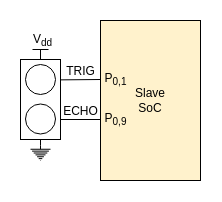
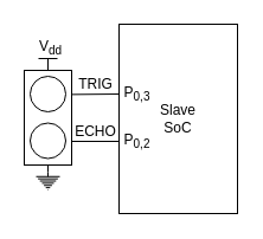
  <mxCell id="0" />
  <mxCell id="1" parent="0" />
- <mxCell id="2" value="Slave&lt;div&gt;SoC&lt;/div&gt;" style="rounded=0;whiteSpace=wrap;html=1;snapToPoint=1;arcSize=12;fillColor=#fff2cc;" parent="1" vertex="1"><mxGeometry x="100" y="20" width="100" height="160" as="geometry" /></mxCell>
+ <mxCell id="2" value="Slave&lt;div&gt;SoC&lt;/div&gt;" style="rounded=0;whiteSpace=wrap;html=1;snapToPoint=1;arcSize=12;" parent="1" vertex="1"><mxGeometry x="100" y="20" width="100" height="160" as="geometry" /></mxCell>
  <mxCell id="3" value="V&lt;sub&gt;dd&lt;/sub&gt;" style="verticalLabelPosition=top;verticalAlign=bottom;shape=mxgraph.electrical.signal_sources.vdd;shadow=0;dashed=0;align=center;strokeWidth=1;fontSize=24;html=1;flipV=1;noLabel=1;" parent="1" vertex="1"><mxGeometry x="32" y="49" width="16" height="10" as="geometry" /></mxCell>
  <mxCell id="4" value="V&lt;sub&gt;dd&lt;/sub&gt;" style="text;html=1;align=center;verticalAlign=middle;resizable=1;points=[];autosize=1;strokeColor=none;fillColor=none;strokeWidth=1;" parent="1" vertex="1"><mxGeometry x="22" y="30" width="40" height="20" as="geometry" /></mxCell>
  <mxCell id="5" value="" style="pointerEvents=1;verticalLabelPosition=bottom;shadow=0;dashed=0;align=center;html=1;verticalAlign=top;shape=mxgraph.electrical.signal_sources.protective_earth;strokeWidth=1;" parent="1" vertex="1"><mxGeometry x="30" y="145" width="20" height="15" as="geometry" /></mxCell>
  <mxCell id="6" value="" style="endArrow=none;html=1;rounded=0;entryX=0;entryY=0.25;entryDx=0;entryDy=0;entryPerimeter=0;exitX=0.5;exitY=0;exitDx=0;exitDy=0;exitPerimeter=0;" parent="1" source="5" edge="1"><mxGeometry width="50" height="50" relative="1" as="geometry"><mxPoint x="150" y="189" as="sourcePoint" /><mxPoint x="40" y="139" as="targetPoint" /></mxGeometry></mxCell>
  <mxCell id="7" value="" style="endArrow=none;html=1;rounded=0;entryX=0;entryY=0.7;entryDx=0;entryDy=0;entryPerimeter=0;exitX=0.255;exitY=0.066;exitDx=0;exitDy=0;exitPerimeter=0;" parent="1" source="9" edge="1"><mxGeometry width="50" height="50" relative="1" as="geometry"><mxPoint x="30" y="79" as="sourcePoint" /><mxPoint x="100" y="79" as="targetPoint" /></mxGeometry></mxCell>
  <mxCell id="8" value="" style="endArrow=none;html=1;rounded=0;entryX=0;entryY=0.9;entryDx=0;entryDy=0;entryPerimeter=0;exitX=0.75;exitY=0;exitDx=0;exitDy=0;" parent="1" source="9" edge="1"><mxGeometry width="50" height="50" relative="1" as="geometry"><mxPoint x="30" y="119" as="sourcePoint" /><mxPoint x="100" y="119" as="targetPoint" /></mxGeometry></mxCell>
  <mxCell id="9" value="" style="rounded=0;whiteSpace=wrap;html=1;direction=south;" parent="1" vertex="1"><mxGeometry x="20" y="59" width="40" height="80" as="geometry" /></mxCell>
  <mxCell id="10" value="" style="ellipse;whiteSpace=wrap;html=1;aspect=fixed;" parent="1" vertex="1"><mxGeometry x="25" y="64" width="30" height="30" as="geometry" /></mxCell>
  <mxCell id="11" value="" style="ellipse;whiteSpace=wrap;html=1;aspect=fixed;" parent="1" vertex="1"><mxGeometry x="25" y="103.5" width="30" height="30" as="geometry" /></mxCell>
  <mxCell id="12" value="TRIG" style="text;html=1;align=center;verticalAlign=middle;resizable=0;points=[];autosize=1;strokeColor=none;fillColor=none;" vertex="1" parent="1"><mxGeometry x="55" y="56" width="50" height="30" as="geometry" /></mxCell>
  <mxCell id="13" value="ECHO" style="text;html=1;align=center;verticalAlign=middle;resizable=0;points=[];autosize=1;strokeColor=none;fillColor=none;" vertex="1" parent="1"><mxGeometry x="50" y="96" width="60" height="30" as="geometry" /></mxCell>
- <mxCell id="14" value="P&lt;sub&gt;0,1&lt;/sub&gt;" style="text;html=1;align=center;verticalAlign=middle;resizable=0;points=[];autosize=1;strokeColor=none;fillColor=none;" vertex="1" parent="1"><mxGeometry x="90" y="64" width="50" height="30" as="geometry" /></mxCell>
- <mxCell id="15" value="P&lt;sub&gt;0,9&lt;/sub&gt;" style="text;html=1;align=center;verticalAlign=middle;resizable=0;points=[];autosize=1;strokeColor=none;fillColor=none;" vertex="1" parent="1"><mxGeometry x="90" y="103.5" width="50" height="30" as="geometry" /></mxCell>
+ <mxCell id="14" value="P&lt;sub&gt;0,3&lt;/sub&gt;" style="text;html=1;align=center;verticalAlign=middle;resizable=0;points=[];autosize=1;strokeColor=none;fillColor=none;" vertex="1" parent="1"><mxGeometry x="90" y="64" width="50" height="30" as="geometry" /></mxCell>
+ <mxCell id="15" value="P&lt;sub&gt;0,2&lt;/sub&gt;" style="text;html=1;align=center;verticalAlign=middle;resizable=0;points=[];autosize=1;strokeColor=none;fillColor=none;" vertex="1" parent="1"><mxGeometry x="90" y="103.5" width="50" height="30" as="geometry" /></mxCell>
